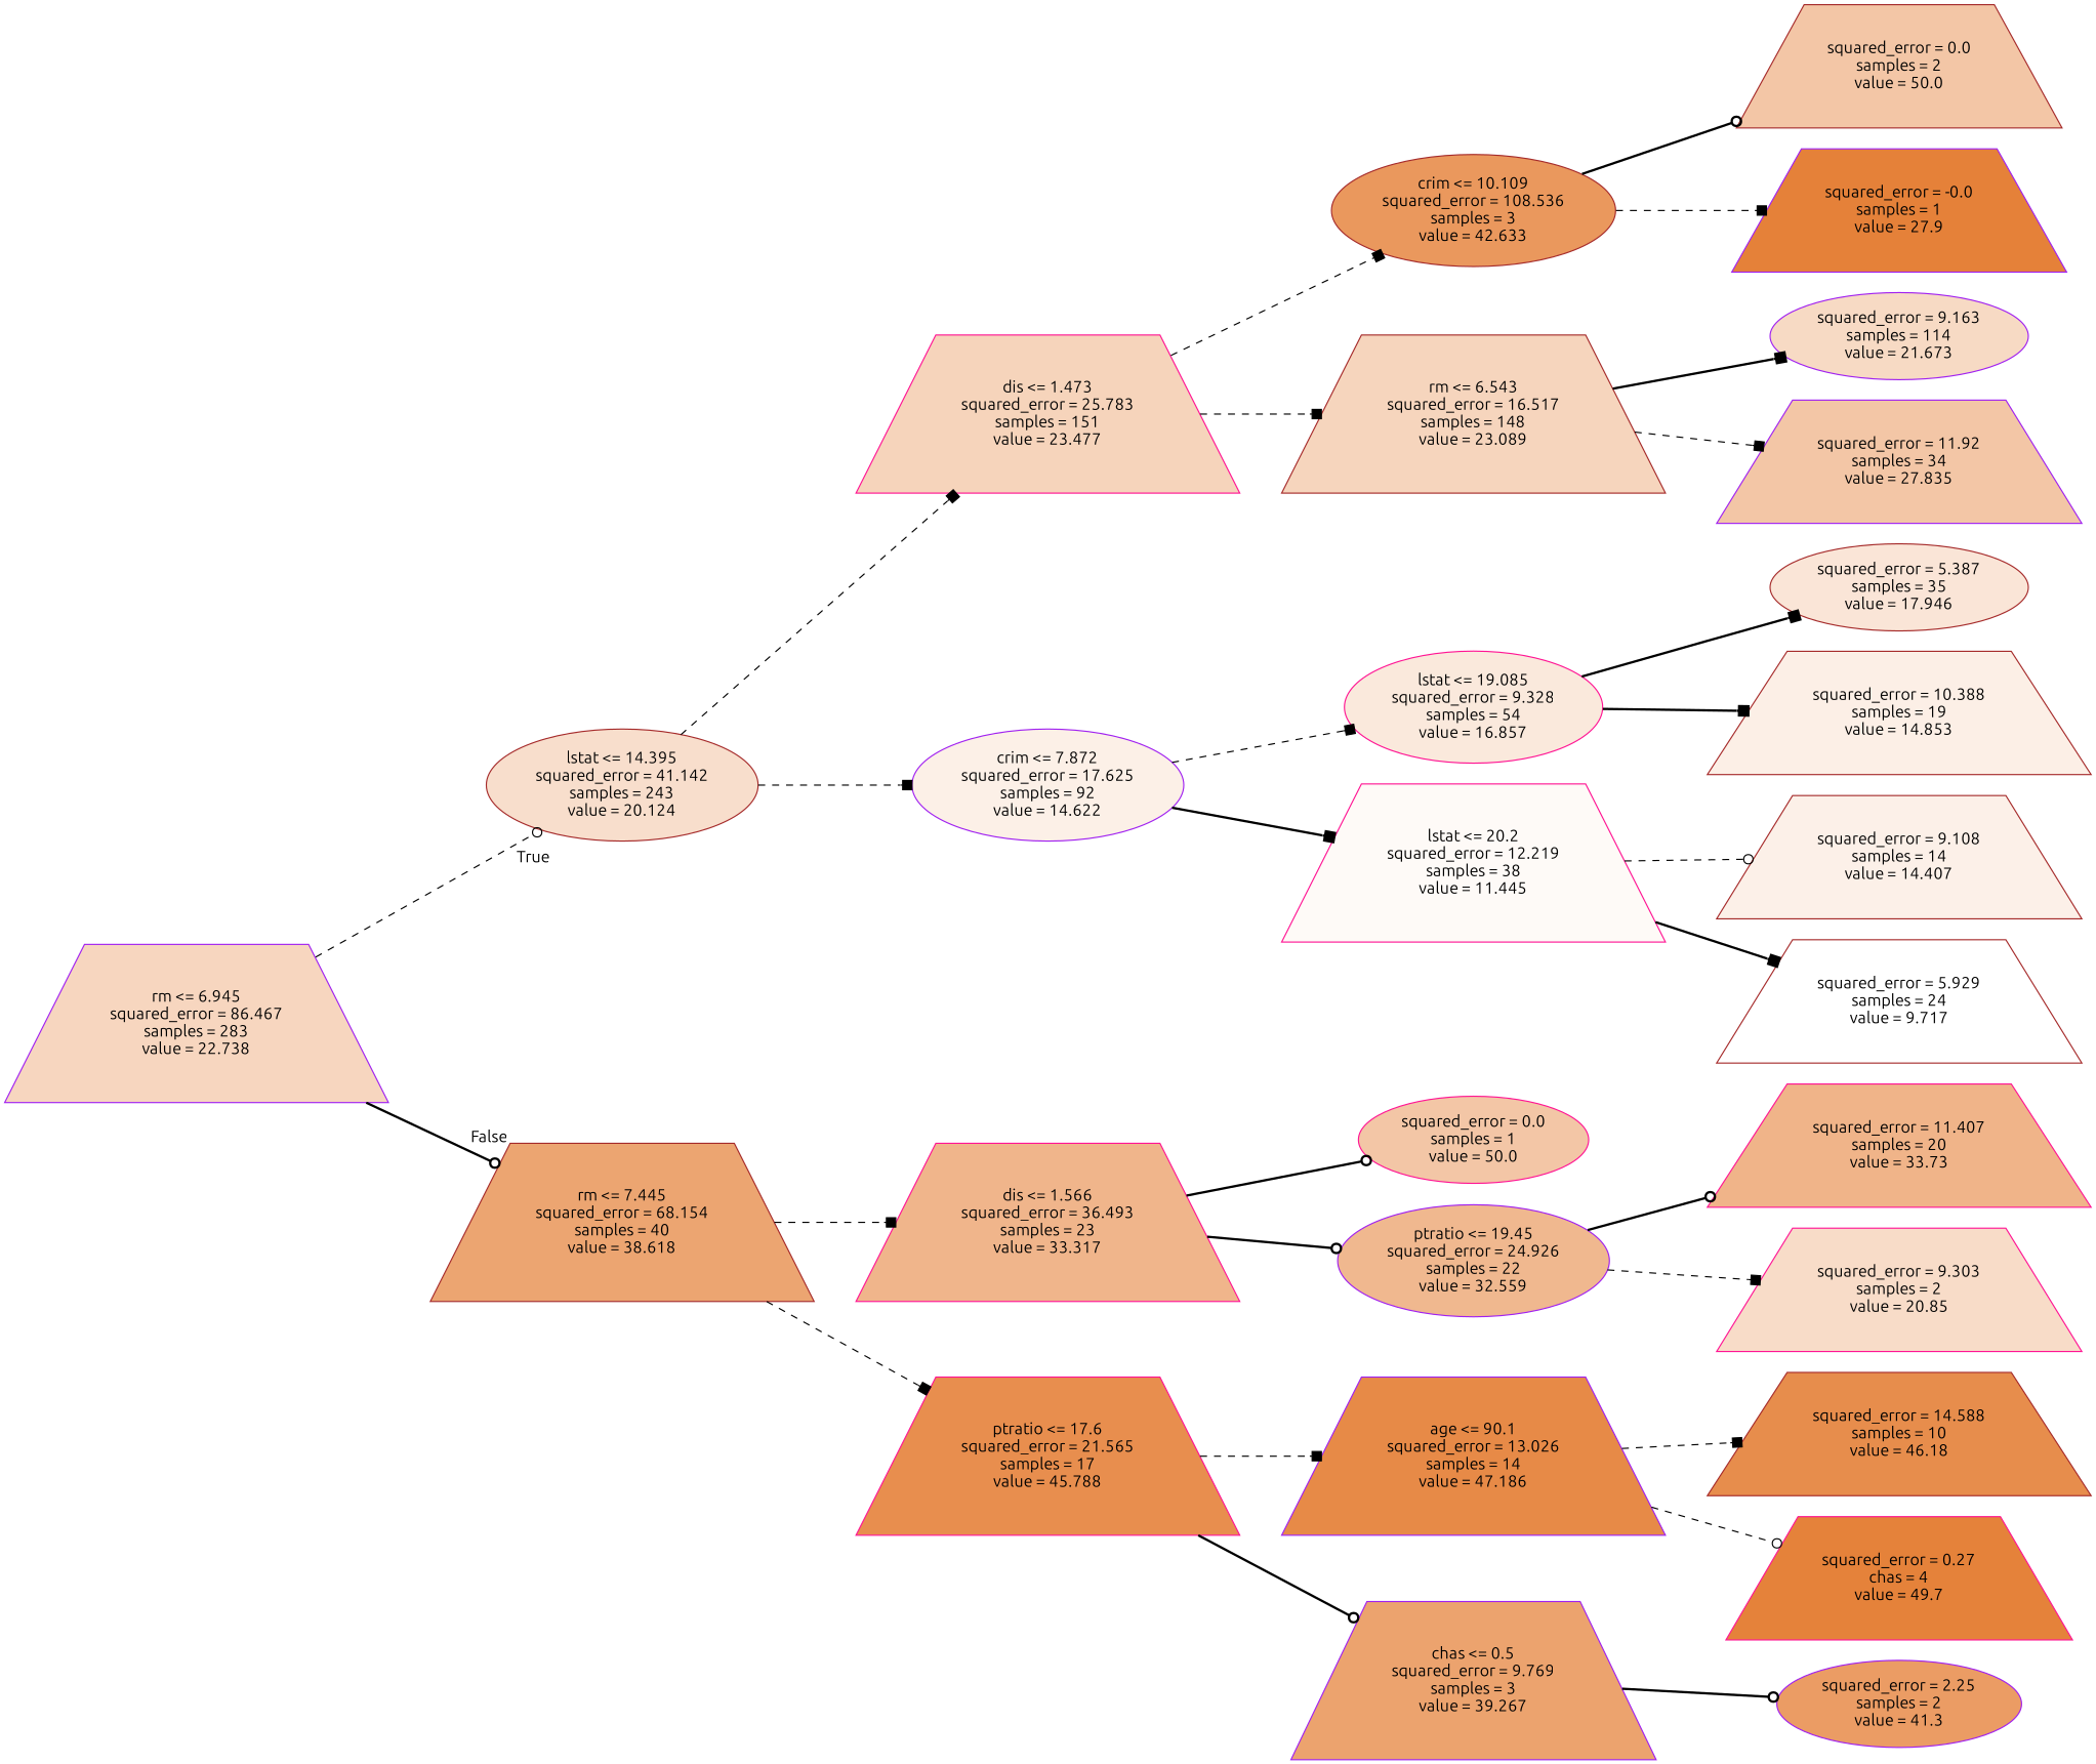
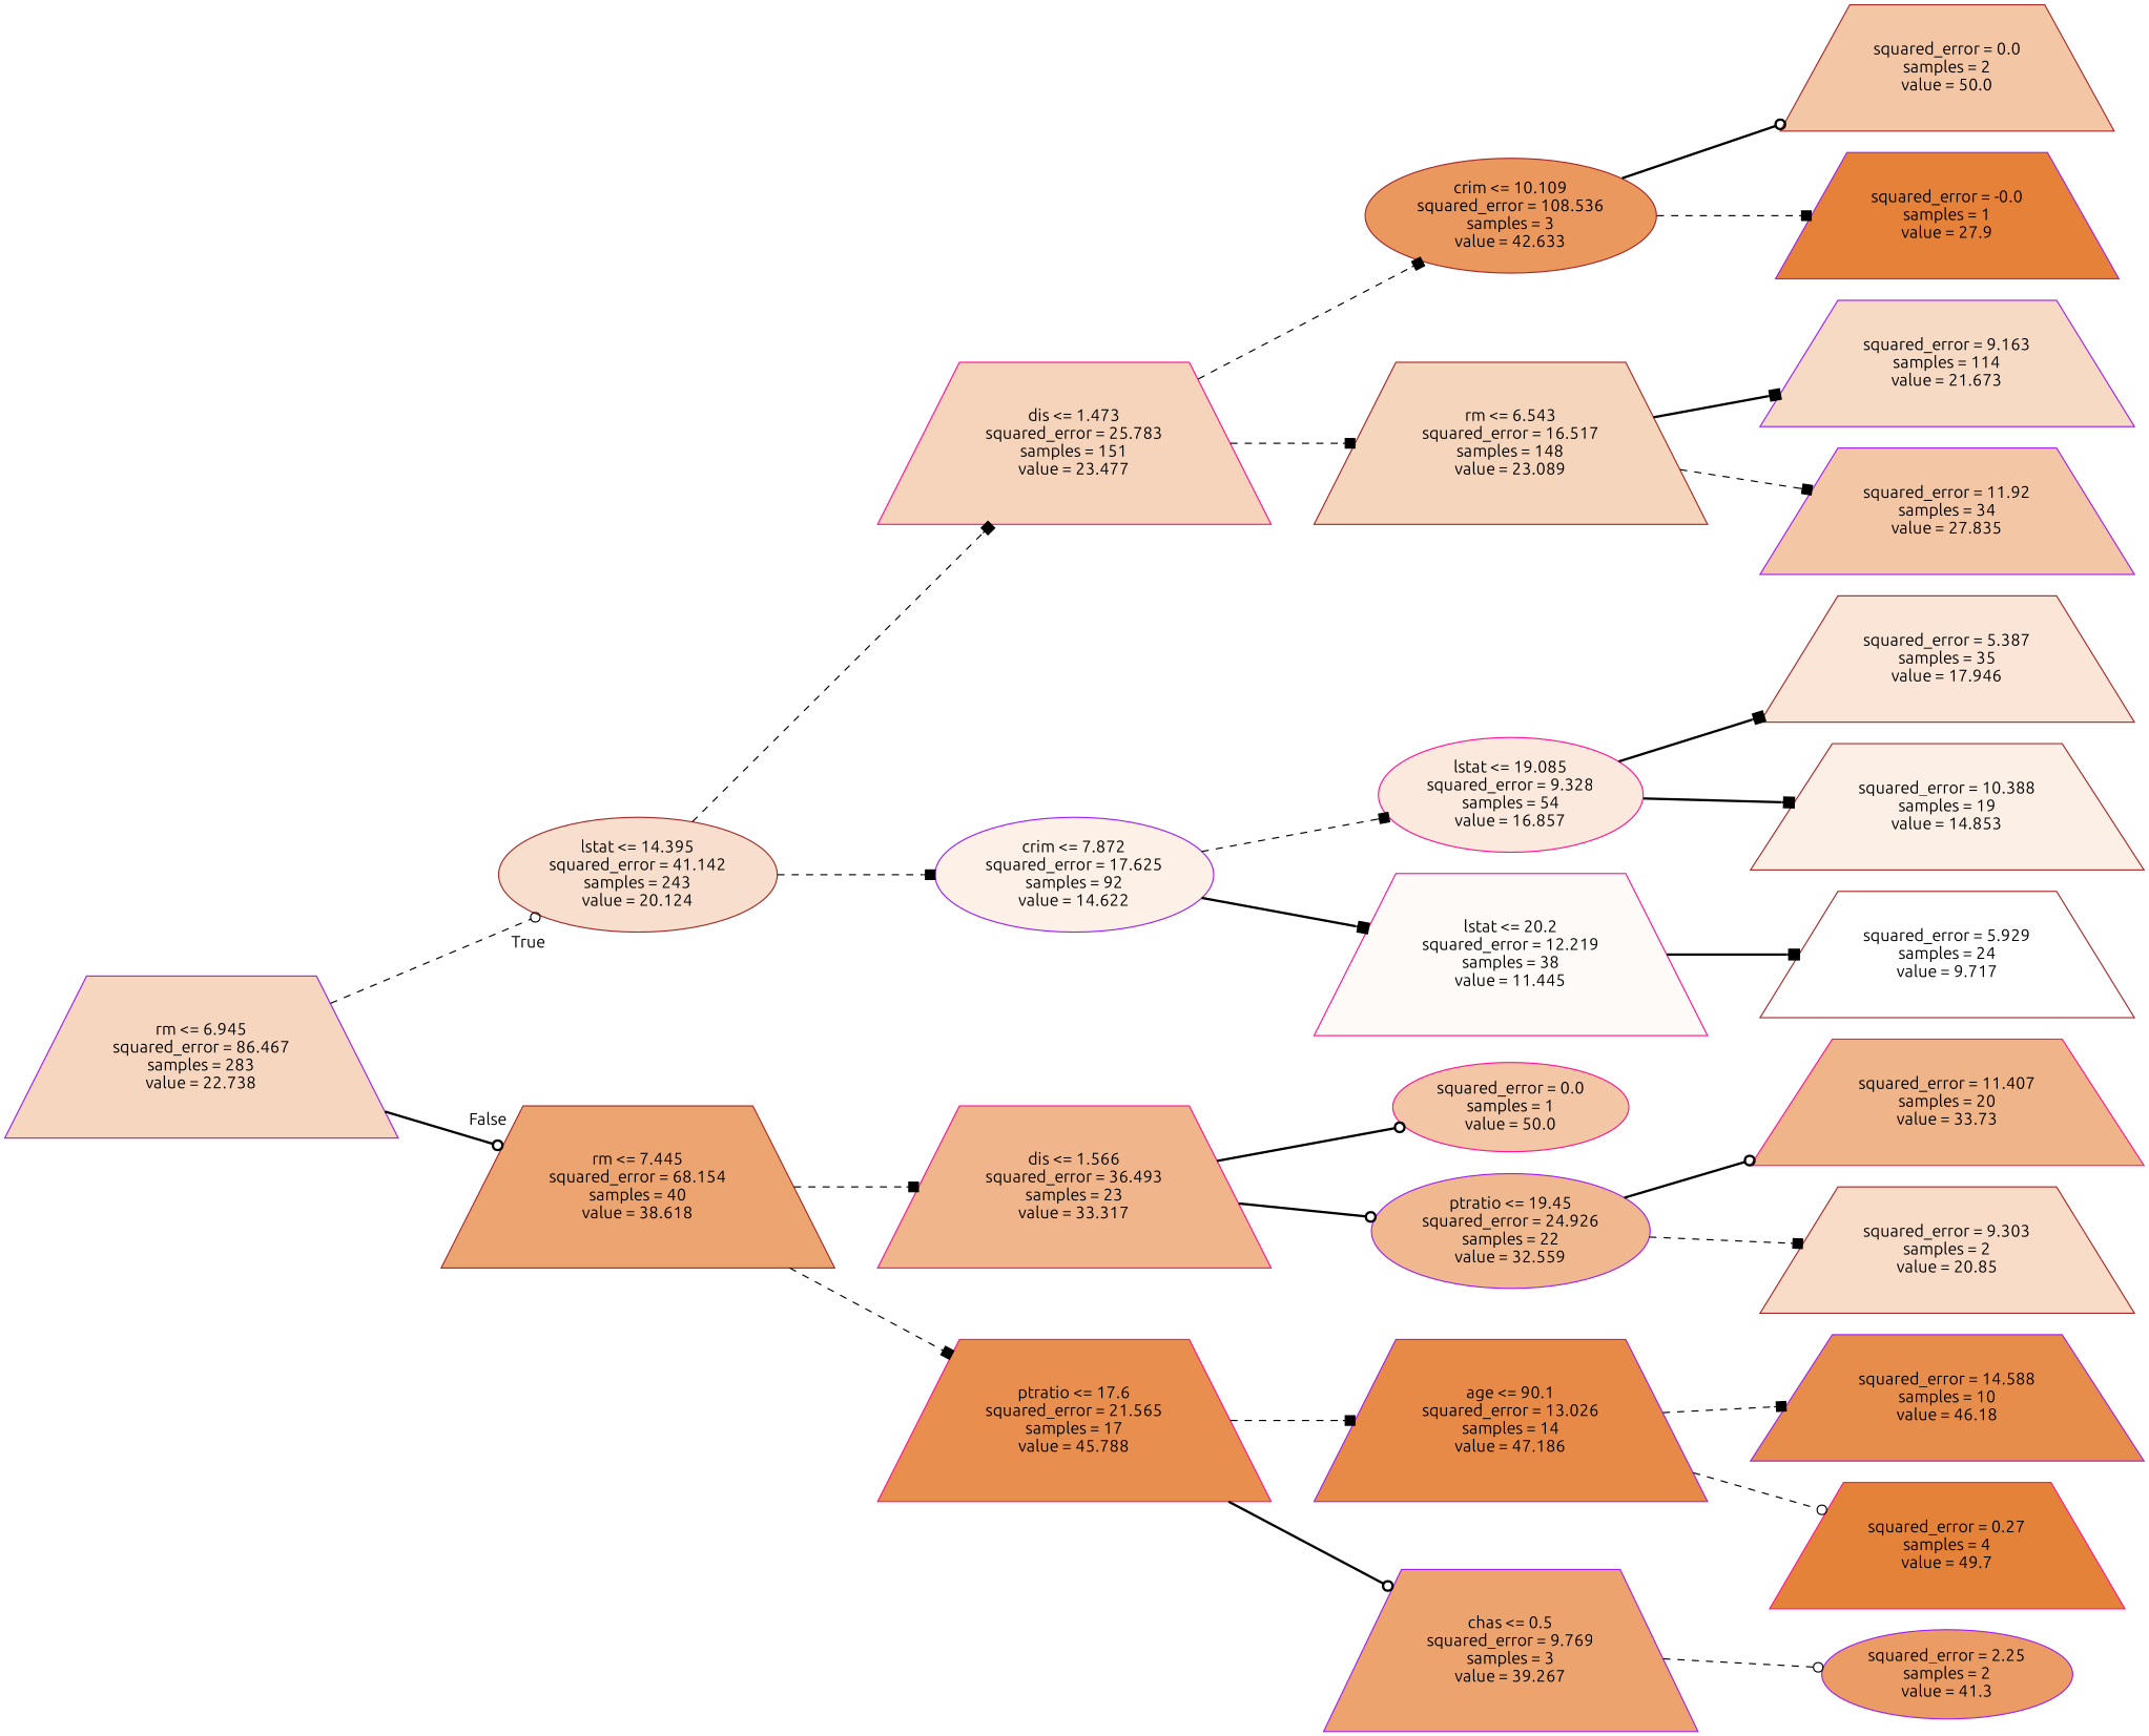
  digraph {
    fontname=Ubuntu
    rankdir=LR
    node [color=brown fillcolor="#f3c6a6" fontname=Ubuntu shape=trapezium style=filled]
    edge [arrowhead=box fontname=Ubuntu style=dashed]
    n1 [color=purple fillcolor="#f7d6bf" label="rm <= 6.945\nsquared_error = 86.467\nsamples = 283\nvalue = 22.738"]
    n2 [fillcolor="#f8decc" label="lstat <= 14.395\nsquared_error = 41.142\nsamples = 243\nvalue = 20.124" shape=ellipse]
    n3 [fillcolor="#eca571" label="rm <= 7.445\nsquared_error = 68.154\nsamples = 40\nvalue = 38.618"]
    n4 [color=deeppink fillcolor="#f6d4bb" label="dis <= 1.473\nsquared_error = 25.783\nsamples = 151\nvalue = 23.477"]
    n5 [color=purple fillcolor="#fcf0e7" label="crim <= 7.872\nsquared_error = 17.625\nsamples = 92\nvalue = 14.622" shape=ellipse]
    n6 [color=deeppink fillcolor="#f0b58b" label="dis <= 1.566\nsquared_error = 36.493\nsamples = 23\nvalue = 33.317"]
    n7 [color=deeppink fillcolor="#e88e4e" label="ptratio <= 17.6\nsquared_error = 21.565\nsamples = 17\nvalue = 45.788"]
    n8 [fillcolor="#ea985d" label="crim <= 10.109\nsquared_error = 108.536\nsamples = 3\nvalue = 42.633" shape=ellipse]
    n9 [fillcolor="#f6d5bd" label="rm <= 6.543\nsquared_error = 16.517\nsamples = 148\nvalue = 23.089"]
    n10 [color=deeppink fillcolor="#fae9dc" label="lstat <= 19.085\nsquared_error = 9.328\nsamples = 54\nvalue = 16.857" shape=ellipse]
    n11 [color=deeppink fillcolor="#fefaf7" label="lstat <= 20.2\nsquared_error = 12.219\nsamples = 38\nvalue = 11.445"]
    n12 [label="squared_error = 0.0\nsamples = 2\nvalue = 50.0"]
    n13 [color=purple fillcolor="#e58139" label="squared_error = -0.0\nsamples = 1\nvalue = 27.9"]
-   n14 [color=purple fillcolor="#f7dac4" label="squared_error = 9.163\nsamples = 114\nvalue = 21.673" shape=ellipse]
+   n14 [color=purple fillcolor="#f7dac4" label="squared_error = 9.163\nsamples = 114\nvalue = 21.673"]
    n15 [color=purple label="squared_error = 11.92\nsamples = 34\nvalue = 27.835"]
-   n16 [fillcolor="#fae5d7" label="squared_error = 5.387\nsamples = 35\nvalue = 17.946" shape=ellipse]
+   n16 [fillcolor="#fae5d7" label="squared_error = 5.387\nsamples = 35\nvalue = 17.946"]
    n17 [fillcolor="#fcefe6" label="squared_error = 10.388\nsamples = 19\nvalue = 14.853"]
-   n18 [fillcolor="#fcf0e8" label="squared_error = 9.108\nsamples = 14\nvalue = 14.407"]
    n19 [fillcolor="#ffffff" label="squared_error = 5.929\nsamples = 24\nvalue = 9.717"]
    n20 [color=deeppink label="squared_error = 0.0\nsamples = 1\nvalue = 50.0" shape=ellipse]
    n21 [color=purple fillcolor="#f0b88f" label="ptratio <= 19.45\nsquared_error = 24.926\nsamples = 22\nvalue = 32.559" shape=ellipse]
    n22 [color=purple fillcolor="#e78a47" label="age <= 90.1\nsquared_error = 13.026\nsamples = 14\nvalue = 47.186"]
    n23 [color=purple fillcolor="#eca36e" label="chas <= 0.5\nsquared_error = 9.769\nsamples = 3\nvalue = 39.267"]
    n24 [color=deeppink fillcolor="#f0b489" label="squared_error = 11.407\nsamples = 20\nvalue = 33.73"]
-   n25 [color=deeppink fillcolor="#f8dcc8" label="squared_error = 9.303\nsamples = 2\nvalue = 20.85"]
-   n26 [fillcolor="#e78d4c" label="squared_error = 14.588\nsamples = 10\nvalue = 46.18"]
-   n27 [color=deeppink fillcolor="#e5823a" label="squared_error = 0.27\nchas = 4\nvalue = 49.7"]
+   n25 [fillcolor="#f8dcc8" label="squared_error = 9.303\nsamples = 2\nvalue = 20.85"]
+   n26 [color=purple fillcolor="#e78d4c" label="squared_error = 14.588\nsamples = 10\nvalue = 46.18"]
+   n27 [color=deeppink fillcolor="#e5823a" label="squared_error = 0.27\nsamples = 4\nvalue = 49.7"]
    n28 [color=purple fillcolor="#eb9c64" label="squared_error = 2.25\nsamples = 2\nvalue = 41.3" shape=ellipse]
    n1 -> n2 [arrowhead=odot headlabel=True labelangle=45 labeldistance=2.5]
    n1 -> n3 [arrowhead=odot headlabel=False labelangle=-45 labeldistance=2.5 style=bold]
    n2 -> n4
    n2 -> n5
    n3 -> n6
    n3 -> n7
    n4 -> n8
    n4 -> n9
    n5 -> n10
    n5 -> n11 [style=bold]
    n6 -> n20 [arrowhead=odot style=bold]
    n6 -> n21 [arrowhead=odot style=bold]
    n7 -> n22
    n7 -> n23 [arrowhead=odot style=bold]
    n8 -> n12 [arrowhead=odot style=bold]
    n8 -> n13
    n9 -> n14 [style=bold]
    n9 -> n15
    n10 -> n16 [style=bold]
    n10 -> n17 [style=bold]
-   n11 -> n18 [arrowhead=odot]
    n11 -> n19 [style=bold]
    n21 -> n24 [arrowhead=odot style=bold]
    n21 -> n25
    n22 -> n26
    n22 -> n27 [arrowhead=odot]
-   n23 -> n28 [arrowhead=odot style=bold]
+   n23 -> n28 [arrowhead=odot]
  }
